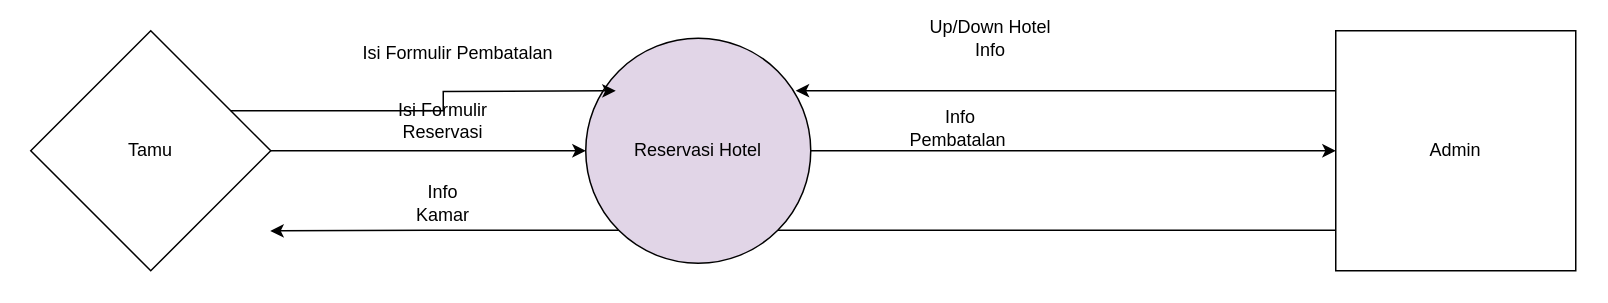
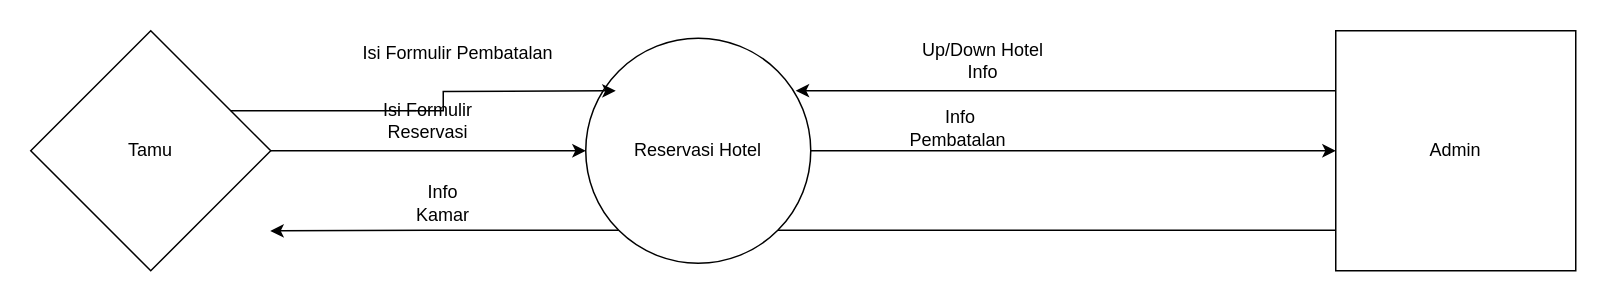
  <mxCell id="0" />
  <mxCell id="1" parent="0" />
  <mxCell id="2" style="edgeStyle=orthogonalEdgeStyle;rounded=0;orthogonalLoop=1;jettySize=auto;html=1;exitX=1;exitY=0.5;exitDx=0;exitDy=0;entryX=0;entryY=0.5;entryDx=0;entryDy=0;" parent="1" source="3" target="7" edge="1"><mxGeometry relative="1" as="geometry" /></mxCell>
  <mxCell id="3" value="Tamu" style="rhombus;whiteSpace=wrap;html=1;aspect=fixed;" parent="1" vertex="1"><mxGeometry x="20" y="20" width="160" height="160" as="geometry" /></mxCell>
  <mxCell id="4" style="edgeStyle=orthogonalEdgeStyle;rounded=0;orthogonalLoop=1;jettySize=auto;html=1;exitX=0;exitY=1;exitDx=0;exitDy=0;entryX=0.998;entryY=0.834;entryDx=0;entryDy=0;entryPerimeter=0;" parent="1" source="7" target="3" edge="1"><mxGeometry relative="1" as="geometry" /></mxCell>
  <mxCell id="5" style="edgeStyle=orthogonalEdgeStyle;rounded=0;orthogonalLoop=1;jettySize=auto;html=1;exitX=1;exitY=0.5;exitDx=0;exitDy=0;" parent="1" source="7" target="8" edge="1"><mxGeometry relative="1" as="geometry" /></mxCell>
  <mxCell id="6" style="edgeStyle=orthogonalEdgeStyle;rounded=0;orthogonalLoop=1;jettySize=auto;html=1;exitX=1;exitY=1;exitDx=0;exitDy=0;" parent="1" source="7" edge="1"><mxGeometry relative="1" as="geometry"><mxPoint x="900" y="153" as="targetPoint" /></mxGeometry></mxCell>
- <mxCell id="7" value="Reservasi Hotel" style="ellipse;whiteSpace=wrap;html=1;aspect=fixed;fillColor=#e1d5e7;" parent="1" vertex="1"><mxGeometry x="390" y="25" width="150" height="150" as="geometry" /></mxCell>
+ <mxCell id="7" value="Reservasi Hotel" style="ellipse;whiteSpace=wrap;html=1;aspect=fixed;" parent="1" vertex="1"><mxGeometry x="390" y="25" width="150" height="150" as="geometry" /></mxCell>
  <mxCell id="8" value="Admin" style="whiteSpace=wrap;html=1;aspect=fixed;" parent="1" vertex="1"><mxGeometry x="890" y="20" width="160" height="160" as="geometry" /></mxCell>
  <mxCell id="9" style="edgeStyle=orthogonalEdgeStyle;rounded=0;orthogonalLoop=1;jettySize=auto;html=1;exitX=1;exitY=0.25;exitDx=0;exitDy=0;" parent="1" source="3" edge="1"><mxGeometry relative="1" as="geometry"><mxPoint x="410" y="60" as="targetPoint" /></mxGeometry></mxCell>
  <mxCell id="10" value="Info Kamar" style="text;html=1;align=center;verticalAlign=middle;whiteSpace=wrap;rounded=0;" parent="1" vertex="1"><mxGeometry x="265" y="120" width="60" height="30" as="geometry" /></mxCell>
- <mxCell id="11" value="Isi Formulir Reservasi" style="text;html=1;align=center;verticalAlign=middle;whiteSpace=wrap;rounded=0;" parent="1" vertex="1"><mxGeometry x="250" y="70" width="90" height="20" as="geometry" /></mxCell>
+ <mxCell id="11" value="Isi Formulir Reservasi" style="text;html=1;align=center;verticalAlign=middle;whiteSpace=wrap;rounded=0;" parent="1" vertex="1"><mxGeometry x="240" y="70" width="90" height="20" as="geometry" /></mxCell>
  <mxCell id="12" value="Isi Formulir Pembatalan" style="text;html=1;align=center;verticalAlign=middle;whiteSpace=wrap;rounded=0;" parent="1" vertex="1"><mxGeometry x="240" y="20" width="130" height="30" as="geometry" /></mxCell>
  <mxCell id="13" style="edgeStyle=orthogonalEdgeStyle;rounded=0;orthogonalLoop=1;jettySize=auto;html=1;exitX=0;exitY=0.25;exitDx=0;exitDy=0;entryX=0.933;entryY=0.233;entryDx=0;entryDy=0;entryPerimeter=0;" parent="1" source="8" target="7" edge="1"><mxGeometry relative="1" as="geometry" /></mxCell>
- <mxCell id="14" value="Up/Down Hotel Info" style="text;html=1;align=center;verticalAlign=middle;whiteSpace=wrap;rounded=0;" parent="1" vertex="1"><mxGeometry x="615" y="10" width="90" height="30" as="geometry" /></mxCell>
+ <mxCell id="14" value="Up/Down Hotel Info" style="text;html=1;align=center;verticalAlign=middle;whiteSpace=wrap;rounded=0;" parent="1" vertex="1"><mxGeometry x="610" y="25" width="90" height="30" as="geometry" /></mxCell>
  <mxCell id="15" value="Info Pembatalan&amp;nbsp;" style="text;html=1;align=center;verticalAlign=middle;whiteSpace=wrap;rounded=0;" parent="1" vertex="1"><mxGeometry x="610" y="70" width="60" height="30" as="geometry" /></mxCell>
